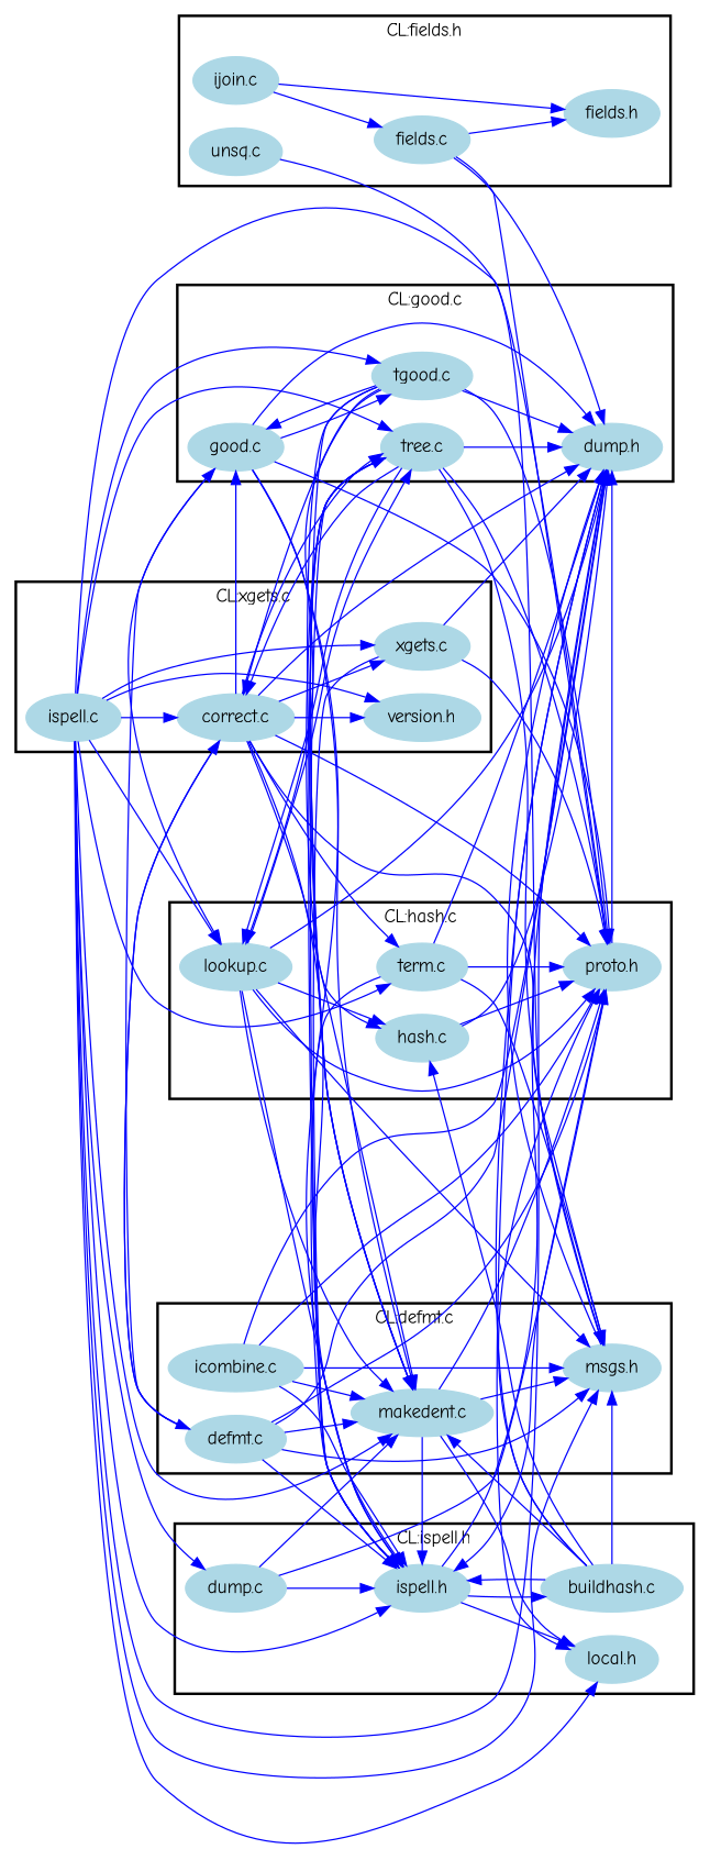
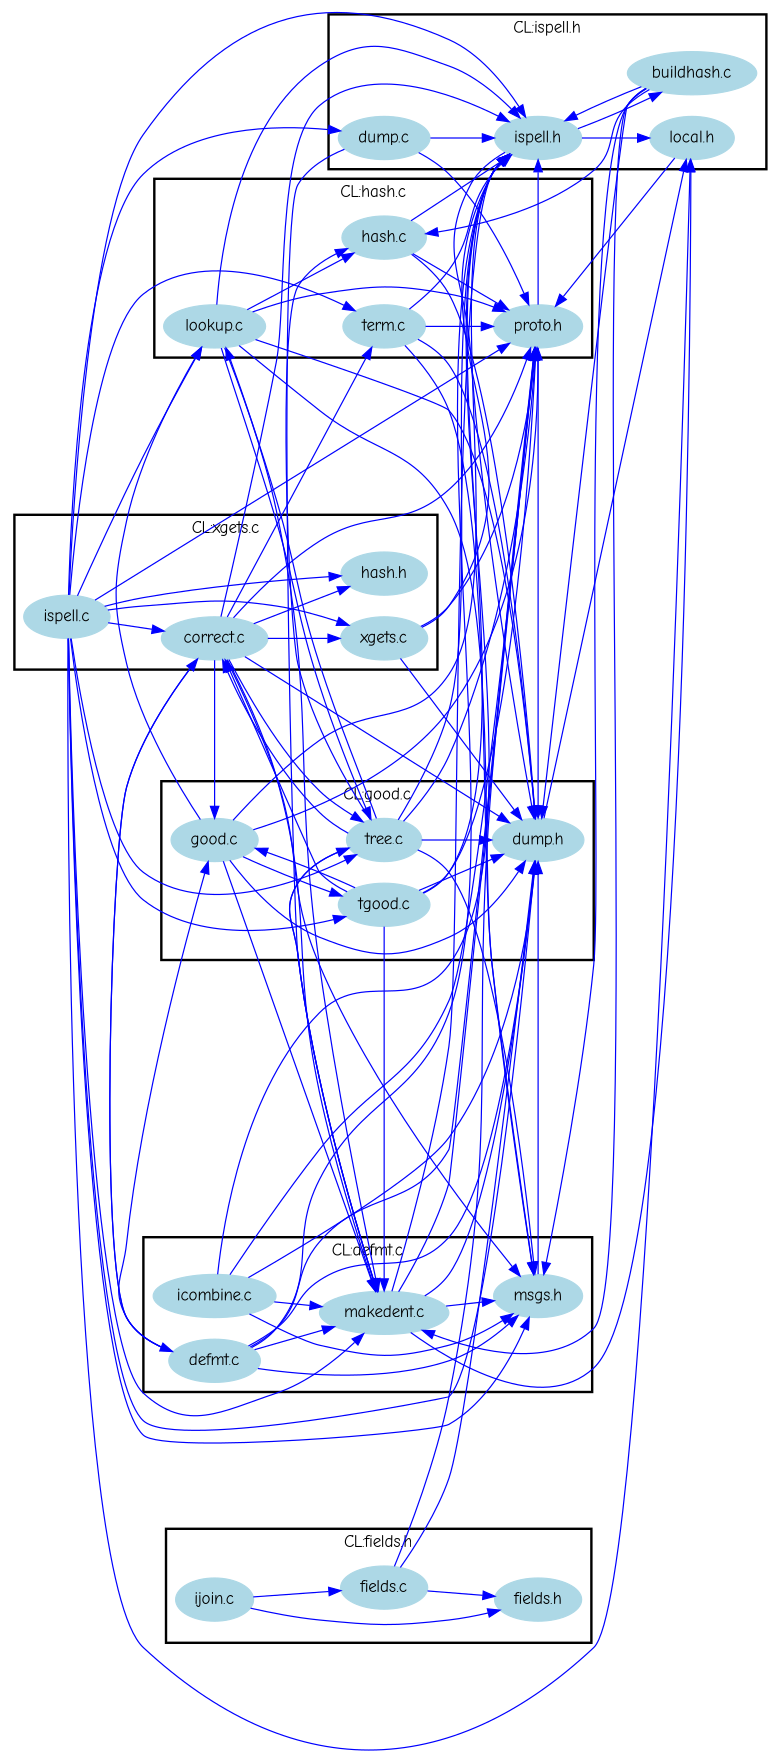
  digraph {
    fontname="Comic Neue"
    rankdir=LR
    node [color=lightblue fontcolor=black fontname="Comic Neue" shape=ellipse style=filled]
    edge [color=blue font=6 fontname="Comic Neue"]
    n1 [label="xgets.c"]
    n2 [label="correct.c"]
    n3 [label="ispell.c"]
-   n4 [label="version.h"]
+   n4 [label="hash.h"]
    n5 [label="icombine.c"]
    n6 [label="makedent.c"]
    n7 [label="defmt.c"]
    n8 [label="msgs.h"]
    n9 [label="good.c"]
    n10 [label="tree.c"]
    n11 [label="tgood.c"]
    n12 [label="dump.h"]
    n13 [label="ispell.h"]
    n14 [label="local.h"]
    n15 [label="dump.c"]
    n16 [label="buildhash.c"]
    n17 [label="hash.c"]
    n18 [label="proto.h"]
    n19 [label="lookup.c"]
    n20 [label="term.c"]
    n21 [label="fields.h"]
    n22 [label="fields.c"]
-   n23 [label="unsq.c"]
    n24 [label="ijoin.c"]
    subgraph cluster_1 {
      color=black
      label="CL:xgets.c"
      style=bold
      n1
      n2
      n3
      n4
    }
    subgraph cluster_2 {
      color=black
      label="CL:defmt.c"
      style=bold
      n5
      n6
      n7
      n8
    }
    subgraph cluster_3 {
      color=black
      label="CL:good.c"
      style=bold
      n9
      n10
      n11
      n12
    }
    subgraph cluster_4 {
      color=black
      label="CL:ispell.h"
      style=bold
      n13
      n14
      n15
      n16
    }
    subgraph cluster_5 {
      color=black
      label="CL:hash.c"
      style=bold
      n17
      n18
      n19
      n20
    }
    subgraph cluster_6 {
      color=black
      label="CL:fields.h"
      style=bold
      n21
      n22
-     n23
      n24
    }
    n1 -> n12
    n1 -> n13
    n1 -> n18
    n2 -> n1
    n2 -> n4
    n2 -> n6
    n2 -> n7
    n2 -> n8
    n2 -> n9
    n2 -> n10
    n2 -> n12
    n2 -> n13
    n2 -> n18
    n2 -> n20
    n3 -> n1
    n3 -> n2
    n3 -> n4
    n3 -> n6
    n3 -> n8
    n3 -> n10
    n3 -> n11
    n3 -> n12
    n3 -> n13
    n3 -> n14
    n3 -> n15
    n3 -> n18
    n3 -> n19
    n3 -> n20
    n5 -> n6
    n5 -> n8
    n5 -> n12
    n5 -> n13
    n5 -> n18
    n6 -> n8
    n6 -> n10
+   n6 -> n12
    n6 -> n13
    n6 -> n14
    n6 -> n18
    n7 -> n2
    n7 -> n6
    n7 -> n8
    n7 -> n9
    n7 -> n12
    n7 -> n13
    n7 -> n18
    n8 -> n12
    n9 -> n6
    n9 -> n11
    n9 -> n12
    n9 -> n13
    n9 -> n18
    n9 -> n19
    n10 -> n2
    n10 -> n6
    n10 -> n8
    n10 -> n12
    n10 -> n13
    n10 -> n17
    n10 -> n18
    n10 -> n19
    n11 -> n2
    n11 -> n6
    n11 -> n9
    n11 -> n12
    n11 -> n13
    n11 -> n18
-   n11 -> n19
    n12 -> n14
    n13 -> n12
    n13 -> n14
    n13 -> n16
    n15 -> n6
    n15 -> n13
    n15 -> n18
    n16 -> n6
    n16 -> n8
    n16 -> n12
    n16 -> n13
    n16 -> n17
-   n16 -> n18
+   n14 -> n18
    n17 -> n12
+   n17 -> n13
    n17 -> n18
    n18 -> n12
    n18 -> n13
    n19 -> n6
    n19 -> n8
    n19 -> n10
    n19 -> n12
    n19 -> n13
    n19 -> n17
    n19 -> n18
    n20 -> n8
    n20 -> n12
    n20 -> n13
    n20 -> n18
    n22 -> n12
    n22 -> n18
    n22 -> n21
-   n23 -> n8
    n24 -> n21
    n24 -> n22
  }
